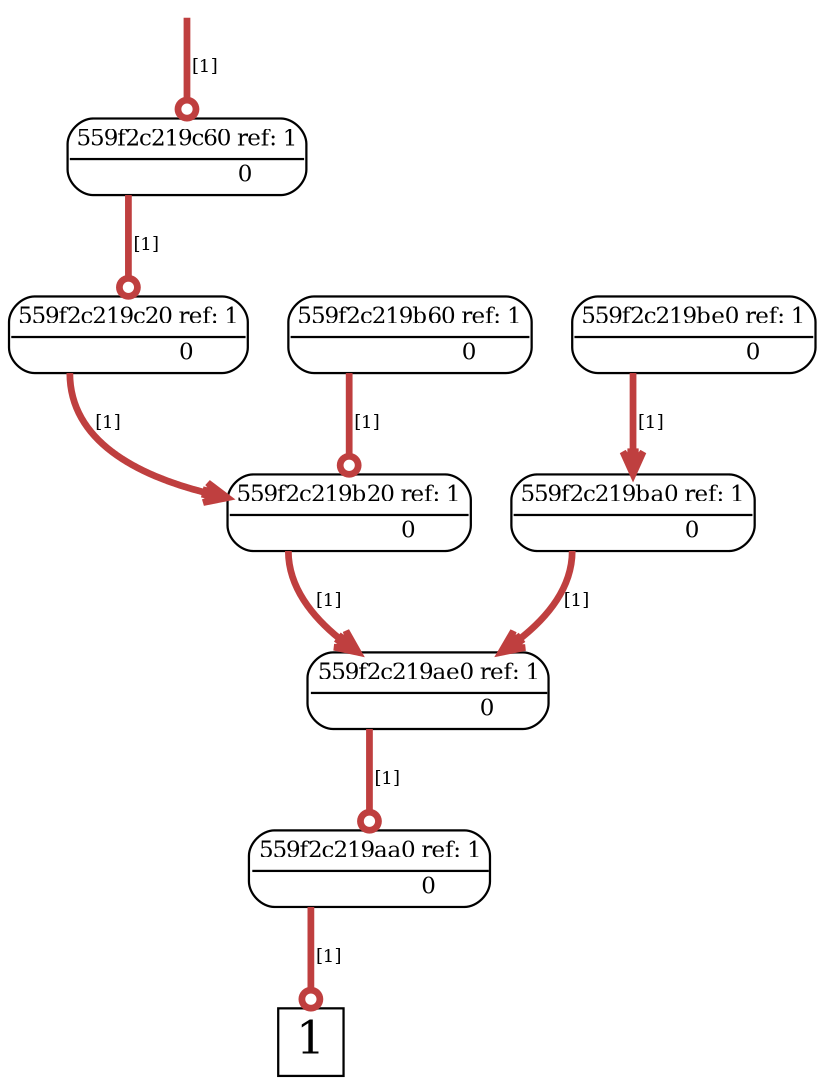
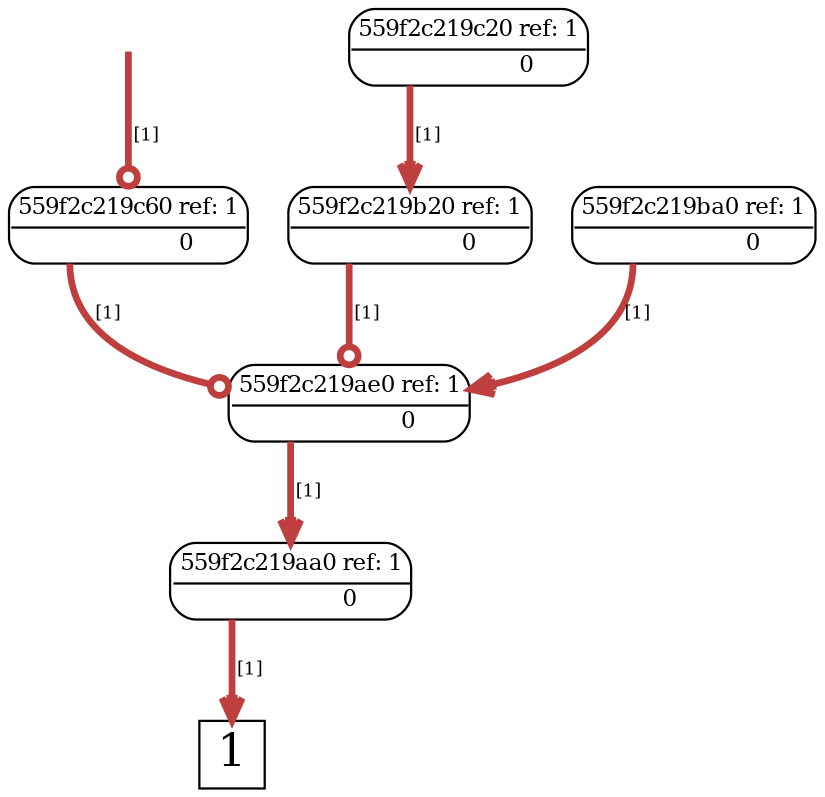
  digraph {
    node [shape=plain]
    edge [arrowhead=vee color="0.000 0.667 0.750" penwidth=3 tailport="0:s"]
    root [shape=point style=invis]
    n2 [label=<<font point-size="10"><table border="1" cellspacing="0" cellpadding="2" style="rounded"><tr><td colspan="2" border="1" sides="B">559f2c219c60 ref: 1</td></tr><tr><td port="0" href="javascript:;" border="0" tooltip="1"><font color="white">&nbsp;0 </font></td><td port="1" href="javascript:;" border="0" tooltip="0">&nbsp;0 </td></tr></table></font>>]
    n3 [label=<<font point-size="10"><table border="1" cellspacing="0" cellpadding="2" style="rounded"><tr><td colspan="2" border="1" sides="B">559f2c219c20 ref: 1</td></tr><tr><td port="0" href="javascript:;" border="0" tooltip="1"><font color="white">&nbsp;0 </font></td><td port="1" href="javascript:;" border="0" tooltip="0">&nbsp;0 </td></tr></table></font>>]
    n4 [height=0.3 label=<<font point-size="20">1</font>> shape=box width=0.3]
    n5 [label=<<font point-size="10"><table border="1" cellspacing="0" cellpadding="2" style="rounded"><tr><td colspan="2" border="1" sides="B">559f2c219b20 ref: 1</td></tr><tr><td port="0" href="javascript:;" border="0" tooltip="1"><font color="white">&nbsp;0 </font></td><td port="1" href="javascript:;" border="0" tooltip="0">&nbsp;0 </td></tr></table></font>>]
-   n6 [label=<<font point-size="10"><table border="1" cellspacing="0" cellpadding="2" style="rounded"><tr><td colspan="2" border="1" sides="B">559f2c219be0 ref: 1</td></tr><tr><td port="0" href="javascript:;" border="0" tooltip="1"><font color="white">&nbsp;0 </font></td><td port="1" href="javascript:;" border="0" tooltip="0">&nbsp;0 </td></tr></table></font>>]
    n7 [label=<<font point-size="10"><table border="1" cellspacing="0" cellpadding="2" style="rounded"><tr><td colspan="2" border="1" sides="B">559f2c219ba0 ref: 1</td></tr><tr><td port="0" href="javascript:;" border="0" tooltip="1"><font color="white">&nbsp;0 </font></td><td port="1" href="javascript:;" border="0" tooltip="0">&nbsp;0 </td></tr></table></font>>]
    n8 [label=<<font point-size="10"><table border="1" cellspacing="0" cellpadding="2" style="rounded"><tr><td colspan="2" border="1" sides="B">559f2c219ae0 ref: 1</td></tr><tr><td port="0" href="javascript:;" border="0" tooltip="1"><font color="white">&nbsp;0 </font></td><td port="1" href="javascript:;" border="0" tooltip="0">&nbsp;0 </td></tr></table></font>>]
-   n9 [label=<<font point-size="10"><table border="1" cellspacing="0" cellpadding="2" style="rounded"><tr><td colspan="2" border="1" sides="B">559f2c219b60 ref: 1</td></tr><tr><td port="0" href="javascript:;" border="0" tooltip="1"><font color="white">&nbsp;0 </font></td><td port="1" href="javascript:;" border="0" tooltip="0">&nbsp;0 </td></tr></table></font>>]
    n10 [label=<<font point-size="10"><table border="1" cellspacing="0" cellpadding="2" style="rounded"><tr><td colspan="2" border="1" sides="B">559f2c219aa0 ref: 1</td></tr><tr><td port="0" href="javascript:;" border="0" tooltip="1"><font color="white">&nbsp;0 </font></td><td port="1" href="javascript:;" border="0" tooltip="0">&nbsp;0 </td></tr></table></font>>]
    root -> n2 [arrowhead=odot label=<<font point-size="8">&nbsp;[1]</font>>]
-   n2 -> n3 [arrowhead=odot label=<<font point-size="8">&nbsp;[1]</font>>]
+   n2 -> n8 [arrowhead=odot label=<<font point-size="8">&nbsp;[1]</font>>]
    n3 -> n5 [label=<<font point-size="8">&nbsp;[1]</font>>]
-   n5 -> n8 [label=<<font point-size="8">&nbsp;[1]</font>>]
-   n6 -> n7 [label=<<font point-size="8">&nbsp;[1]</font>>]
+   n5 -> n8 [arrowhead=odot label=<<font point-size="8">&nbsp;[1]</font>>]
    n7 -> n8 [label=<<font point-size="8">&nbsp;[1]</font>>]
-   n8 -> n10 [arrowhead=odot label=<<font point-size="8">&nbsp;[1]</font>>]
-   n9 -> n5 [arrowhead=odot label=<<font point-size="8">&nbsp;[1]</font>>]
-   n10 -> n4 [arrowhead=odot label=<<font point-size="8">&nbsp;[1]</font>>]
+   n8 -> n10 [label=<<font point-size="8">&nbsp;[1]</font>>]
+   n10 -> n4 [label=<<font point-size="8">&nbsp;[1]</font>>]
  }
